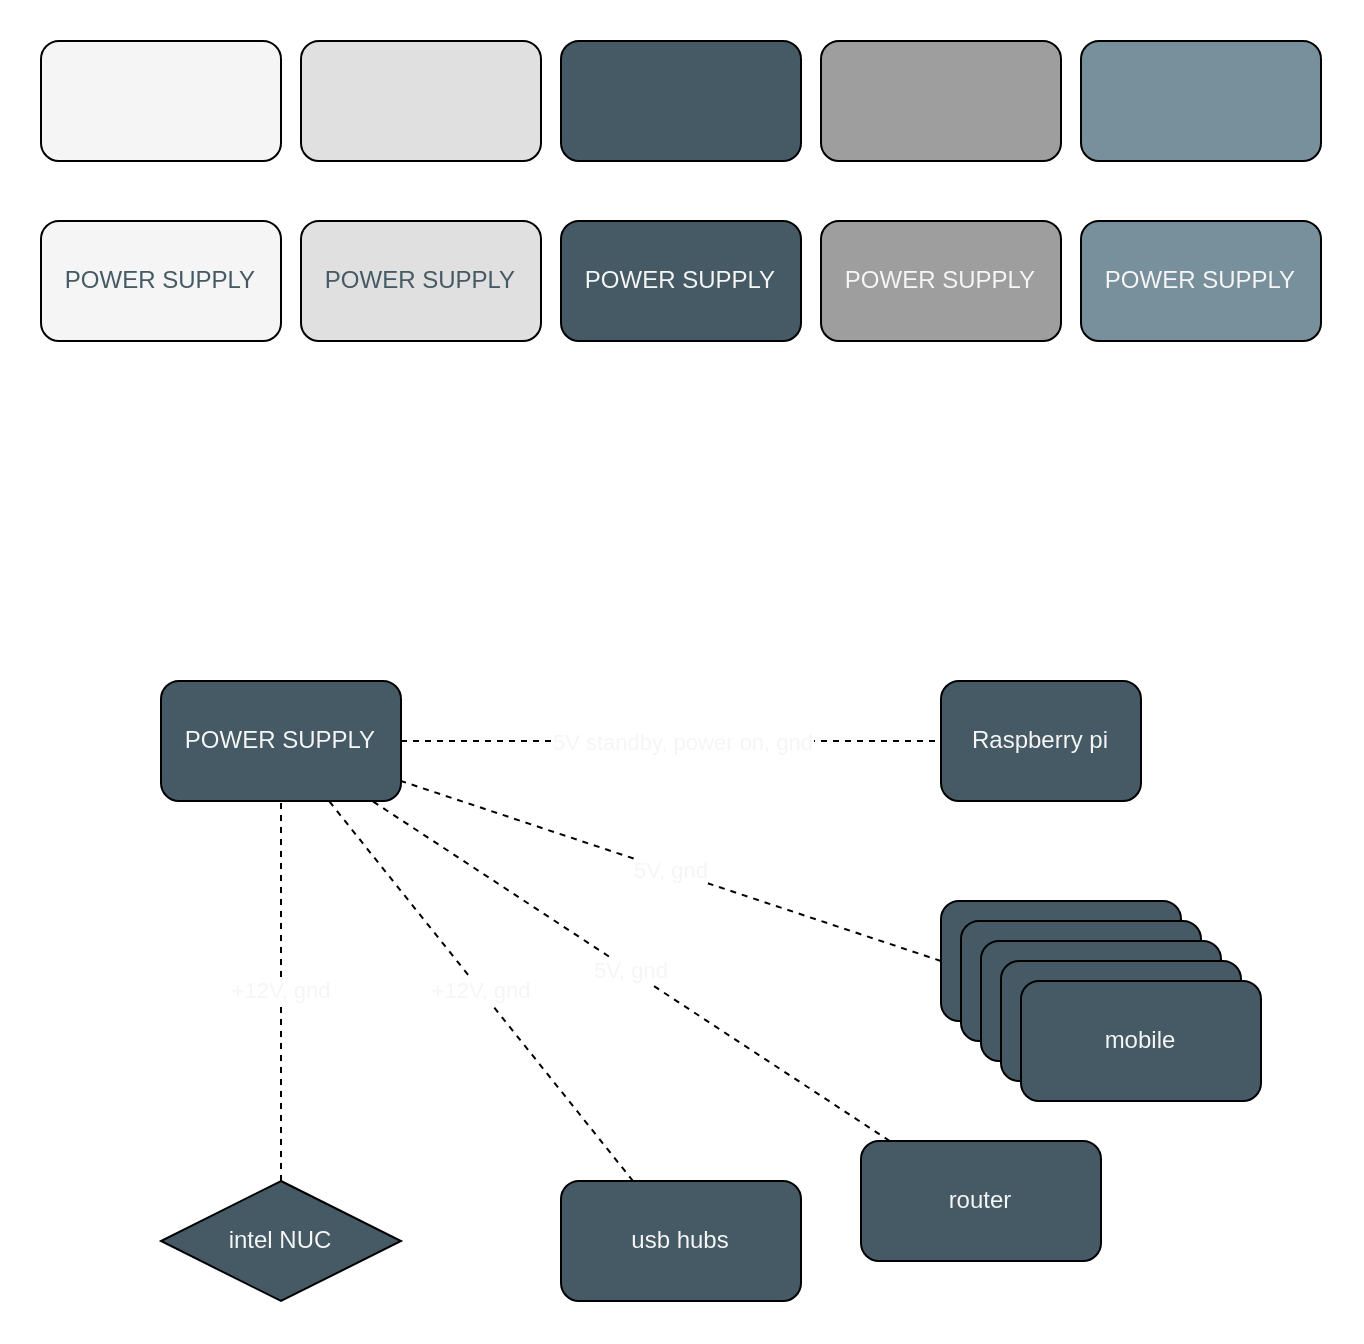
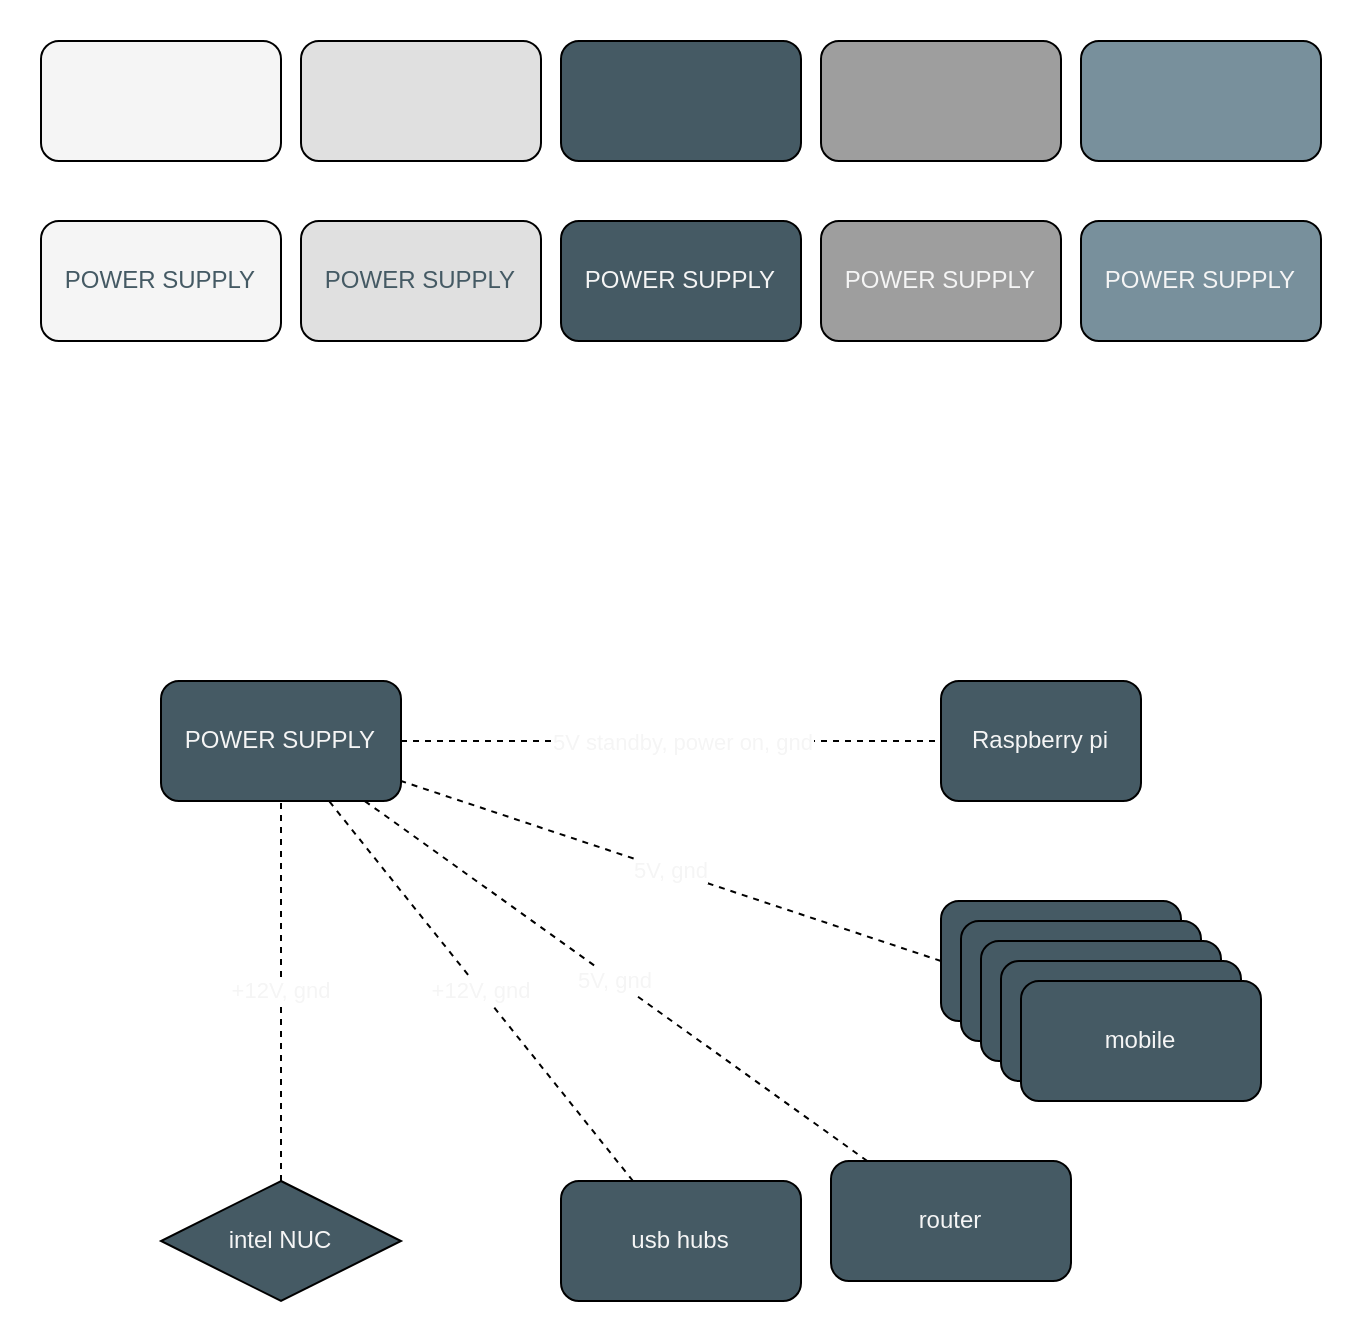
  <mxCell id="0" />
  <mxCell id="1" parent="0" />
  <mxCell id="2" value="" style="rounded=1;whiteSpace=wrap;html=1;fillColor=#F5F5F5;" parent="1" vertex="1"><mxGeometry x="20" y="20" width="120" height="60" as="geometry" /></mxCell>
  <mxCell id="3" value="" style="rounded=1;whiteSpace=wrap;html=1;fillColor=#E0E0E0;" parent="1" vertex="1"><mxGeometry x="150" y="20" width="120" height="60" as="geometry" /></mxCell>
  <mxCell id="4" value="" style="rounded=1;whiteSpace=wrap;html=1;fillColor=#455A64;" parent="1" vertex="1"><mxGeometry x="280" y="20" width="120" height="60" as="geometry" /></mxCell>
  <mxCell id="5" value="" style="rounded=1;whiteSpace=wrap;html=1;fillColor=#9E9E9E;" parent="1" vertex="1"><mxGeometry x="410" y="20" width="120" height="60" as="geometry" /></mxCell>
  <mxCell id="6" value="" style="rounded=1;whiteSpace=wrap;html=1;fillColor=#78909C;" parent="1" vertex="1"><mxGeometry x="540" y="20" width="120" height="60" as="geometry" /></mxCell>
  <mxCell id="7" value="&lt;font color=&quot;#455a64&quot;&gt;POWER SUPPLY&lt;/font&gt;" style="rounded=1;whiteSpace=wrap;html=1;fillColor=#F5F5F5;" parent="1" vertex="1"><mxGeometry x="20" y="110" width="120" height="60" as="geometry" /></mxCell>
  <mxCell id="8" value="&lt;font color=&quot;#455a64&quot;&gt;POWER SUPPLY&lt;/font&gt;" style="rounded=1;whiteSpace=wrap;html=1;fillColor=#E0E0E0;" parent="1" vertex="1"><mxGeometry x="150" y="110" width="120" height="60" as="geometry" /></mxCell>
  <mxCell id="9" value="&lt;font color=&quot;#f5f5f5&quot;&gt;POWER SUPPLY&lt;/font&gt;" style="rounded=1;whiteSpace=wrap;html=1;fillColor=#455A64;" parent="1" vertex="1"><mxGeometry x="280" y="110" width="120" height="60" as="geometry" /></mxCell>
  <mxCell id="10" value="&lt;font color=&quot;#f5f5f5&quot;&gt;POWER SUPPLY&lt;/font&gt;" style="rounded=1;whiteSpace=wrap;html=1;fillColor=#9E9E9E;" parent="1" vertex="1"><mxGeometry x="410" y="110" width="120" height="60" as="geometry" /></mxCell>
  <mxCell id="11" value="&lt;font color=&quot;#f5f5f5&quot;&gt;POWER SUPPLY&lt;/font&gt;" style="rounded=1;whiteSpace=wrap;html=1;fillColor=#78909C;" parent="1" vertex="1"><mxGeometry x="540" y="110" width="120" height="60" as="geometry" /></mxCell>
  <mxCell id="12" value="&lt;font color=&quot;#f5f5f5&quot;&gt;POWER SUPPLY&lt;/font&gt;" style="rounded=1;whiteSpace=wrap;html=1;fillColor=#455A64;" parent="1" vertex="1"><mxGeometry x="80" y="340" width="120" height="60" as="geometry" /></mxCell>
  <mxCell id="13" value="&lt;font color=&quot;#f5f5f5&quot;&gt;Raspberry pi&lt;/font&gt;" style="rounded=1;whiteSpace=wrap;html=1;fillColor=#455A64;" parent="1" vertex="1"><mxGeometry x="470" y="340" width="100" height="60" as="geometry" /></mxCell>
  <mxCell id="14" value="" style="endArrow=none;dashed=1;html=1;rounded=0;fontColor=#F5F5F5;" parent="1" source="12" target="13" edge="1"><mxGeometry width="50" height="50" relative="1" as="geometry"><mxPoint x="340" y="440" as="sourcePoint" /><mxPoint x="390" y="390" as="targetPoint" /></mxGeometry></mxCell>
  <mxCell id="15" value="5V standby, power on, gnd" style="edgeLabel;html=1;align=center;verticalAlign=middle;resizable=0;points=[];fontColor=#F5F5F5;" parent="14" vertex="1" connectable="0"><mxGeometry x="-0.413" y="1" relative="1" as="geometry"><mxPoint x="61" y="1" as="offset" /></mxGeometry></mxCell>
  <mxCell id="16" value="" style="group" parent="1" vertex="1" connectable="0"><mxGeometry x="470" y="450" width="160" height="100" as="geometry" /></mxCell>
  <mxCell id="17" value="&lt;font color=&quot;#f5f5f5&quot;&gt;mobile&lt;/font&gt;" style="rounded=1;whiteSpace=wrap;html=1;fillColor=#455A64;" parent="16" vertex="1"><mxGeometry width="120" height="60" as="geometry" /></mxCell>
  <mxCell id="18" value="&lt;font color=&quot;#f5f5f5&quot;&gt;mobile&lt;/font&gt;" style="rounded=1;whiteSpace=wrap;html=1;fillColor=#455A64;" parent="16" vertex="1"><mxGeometry x="10" y="10" width="120" height="60" as="geometry" /></mxCell>
  <mxCell id="19" value="&lt;font color=&quot;#f5f5f5&quot;&gt;mobile&lt;/font&gt;" style="rounded=1;whiteSpace=wrap;html=1;fillColor=#455A64;" parent="16" vertex="1"><mxGeometry x="20" y="20" width="120" height="60" as="geometry" /></mxCell>
  <mxCell id="20" value="&lt;font color=&quot;#f5f5f5&quot;&gt;mobile&lt;/font&gt;" style="rounded=1;whiteSpace=wrap;html=1;fillColor=#455A64;" parent="16" vertex="1"><mxGeometry x="30" y="30" width="120" height="60" as="geometry" /></mxCell>
  <mxCell id="21" value="&lt;font color=&quot;#f5f5f5&quot;&gt;mobile&lt;/font&gt;" style="rounded=1;whiteSpace=wrap;html=1;fillColor=#455A64;" parent="16" vertex="1"><mxGeometry x="40" y="40" width="120" height="60" as="geometry" /></mxCell>
  <mxCell id="22" value="5V, gnd" style="endArrow=none;dashed=1;html=1;rounded=0;fontColor=#F5F5F5;exitX=0;exitY=0.5;exitDx=0;exitDy=0;" parent="1" source="17" target="12" edge="1"><mxGeometry width="50" height="50" relative="1" as="geometry"><mxPoint x="120" y="420" as="sourcePoint" /><mxPoint x="170" y="370" as="targetPoint" /></mxGeometry></mxCell>
- <mxCell id="23" value="&lt;font color=&quot;#f5f5f5&quot;&gt;router&lt;/font&gt;" style="rounded=1;whiteSpace=wrap;html=1;fillColor=#455A64;" parent="1" vertex="1"><mxGeometry x="430" y="570" width="120" height="60" as="geometry" /></mxCell>
+ <mxCell id="23" value="&lt;font color=&quot;#f5f5f5&quot;&gt;router&lt;/font&gt;" style="rounded=1;whiteSpace=wrap;html=1;fillColor=#455A64;" parent="1" vertex="1"><mxGeometry x="415" y="580" width="120" height="60" as="geometry" /></mxCell>
  <mxCell id="24" value="5V, gnd" style="endArrow=none;dashed=1;html=1;rounded=0;fontColor=#F5F5F5;" parent="1" source="23" target="12" edge="1"><mxGeometry width="50" height="50" relative="1" as="geometry"><mxPoint x="110" y="500" as="sourcePoint" /><mxPoint x="160" y="450" as="targetPoint" /></mxGeometry></mxCell>
  <mxCell id="25" value="&lt;font color=&quot;#f5f5f5&quot;&gt;usb hubs&lt;/font&gt;" style="rounded=1;whiteSpace=wrap;html=1;fillColor=#455A64;" parent="1" vertex="1"><mxGeometry x="280" y="590" width="120" height="60" as="geometry" /></mxCell>
  <mxCell id="26" value="+12V, gnd" style="endArrow=none;dashed=1;html=1;rounded=0;fontColor=#F5F5F5;" parent="1" source="25" target="12" edge="1"><mxGeometry width="50" height="50" relative="1" as="geometry"><mxPoint x="130" y="520" as="sourcePoint" /><mxPoint x="180" y="470" as="targetPoint" /></mxGeometry></mxCell>
  <mxCell id="27" value="&lt;font color=&quot;#f5f5f5&quot;&gt;intel NUC&lt;/font&gt;" style="rhombus;whiteSpace=wrap;html=1;fillColor=#455A64;" parent="1" vertex="1"><mxGeometry x="80" y="590" width="120" height="60" as="geometry" /></mxCell>
  <mxCell id="28" value="+12V, gnd" style="endArrow=none;dashed=1;html=1;rounded=0;fontColor=#F5F5F5;" parent="1" source="27" target="12" edge="1"><mxGeometry width="50" height="50" relative="1" as="geometry"><mxPoint x="60" y="550" as="sourcePoint" /><mxPoint x="110" y="500" as="targetPoint" /></mxGeometry></mxCell>
